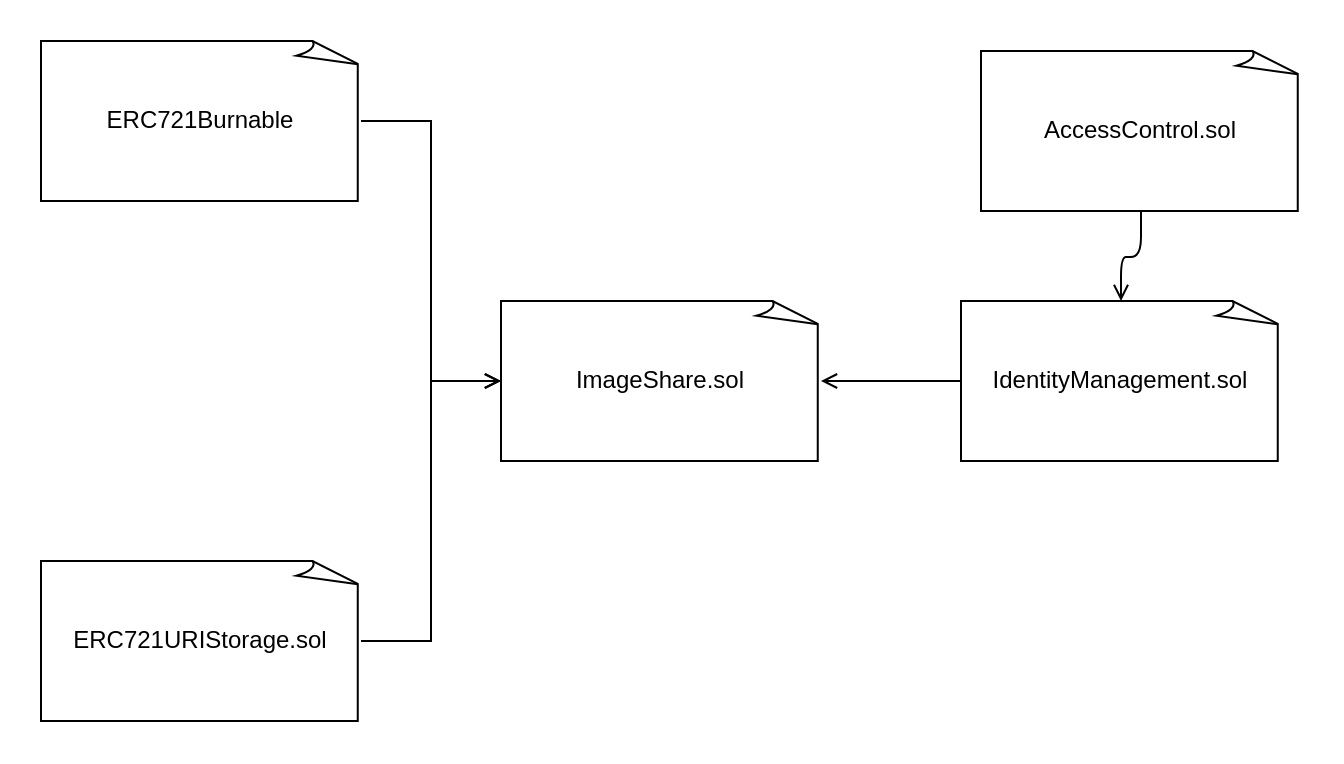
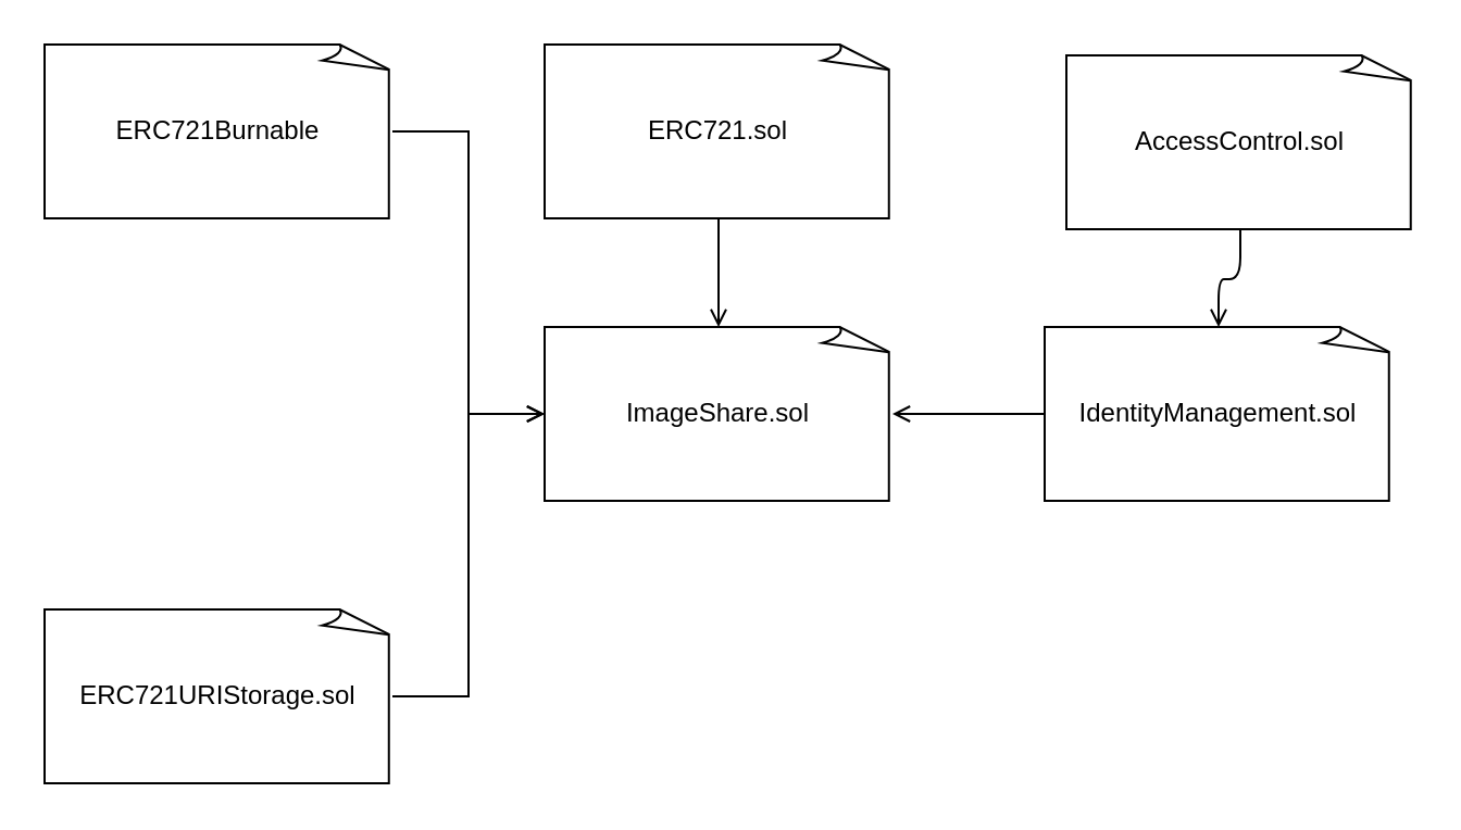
  <mxCell id="0" />
  <mxCell id="1" parent="0" />
  <mxCell id="2" value="ImageShare.sol" style="whiteSpace=wrap;html=1;shape=mxgraph.basic.document" vertex="1" parent="1"><mxGeometry x="250" y="150" width="160" height="80" as="geometry" /></mxCell>
  <mxCell id="3" value="IdentityManagement.sol" style="whiteSpace=wrap;html=1;shape=mxgraph.basic.document" vertex="1" parent="1"><mxGeometry x="480" y="150" width="160" height="80" as="geometry" /></mxCell>
  <mxCell id="4" value="AccessControl.sol" style="whiteSpace=wrap;html=1;shape=mxgraph.basic.document" vertex="1" parent="1"><mxGeometry x="490" y="25" width="160" height="80" as="geometry" /></mxCell>
+ <mxCell id="5" value="ERC721.sol" style="whiteSpace=wrap;html=1;shape=mxgraph.basic.document" vertex="1" parent="1"><mxGeometry x="250" y="20" width="160" height="80" as="geometry" /></mxCell>
  <mxCell id="6" value="ERC721URIStorage.sol" style="whiteSpace=wrap;html=1;shape=mxgraph.basic.document" vertex="1" parent="1"><mxGeometry x="20" y="280" width="160" height="80" as="geometry" /></mxCell>
  <mxCell id="7" value="ERC721Burnable" style="whiteSpace=wrap;html=1;shape=mxgraph.basic.document" vertex="1" parent="1"><mxGeometry x="20" y="20" width="160" height="80" as="geometry" /></mxCell>
  <mxCell id="8" value="" style="edgeStyle=elbowEdgeStyle;html=1;endArrow=open;elbow=vertical;endFill=1;exitX=0.5;exitY=1;exitDx=0;exitDy=0;exitPerimeter=0;entryX=0.5;entryY=0;entryDx=0;entryDy=0;entryPerimeter=0;" edge="1" parent="1" source="4" target="3"><mxGeometry width="160" relative="1" as="geometry"><mxPoint x="560" y="270" as="sourcePoint" /><mxPoint x="720" y="270" as="targetPoint" /></mxGeometry></mxCell>
  <mxCell id="9" value="" style="edgeStyle=elbowEdgeStyle;html=1;endArrow=open;elbow=vertical;endFill=1;exitX=0;exitY=0.5;exitDx=0;exitDy=0;exitPerimeter=0;entryX=1;entryY=0.5;entryDx=0;entryDy=0;entryPerimeter=0;" edge="1" parent="1" source="3" target="2"><mxGeometry width="160" relative="1" as="geometry"><mxPoint x="370" y="330" as="sourcePoint" /><mxPoint x="530" y="330" as="targetPoint" /><Array as="points"><mxPoint x="450" y="190" /></Array></mxGeometry></mxCell>
+ <mxCell id="10" value="" style="edgeStyle=elbowEdgeStyle;html=1;endArrow=open;elbow=vertical;endFill=1;exitX=0.5;exitY=1;exitDx=0;exitDy=0;exitPerimeter=0;" edge="1" parent="1" source="5" target="2"><mxGeometry width="160" relative="1" as="geometry"><mxPoint x="300" y="340" as="sourcePoint" /><mxPoint x="330" y="150" as="targetPoint" /></mxGeometry></mxCell>
  <mxCell id="11" value="" style="edgeStyle=elbowEdgeStyle;html=1;endArrow=open;endFill=1;exitX=1;exitY=0.5;exitDx=0;exitDy=0;exitPerimeter=0;rounded=0;" edge="1" parent="1" source="6"><mxGeometry width="160" relative="1" as="geometry"><mxPoint x="300" y="300" as="sourcePoint" /><mxPoint x="250" y="190" as="targetPoint" /></mxGeometry></mxCell>
  <mxCell id="12" value="" style="edgeStyle=elbowEdgeStyle;html=1;endArrow=open;endFill=1;exitX=1;exitY=0.5;exitDx=0;exitDy=0;exitPerimeter=0;rounded=0;" edge="1" parent="1" source="7"><mxGeometry width="160" relative="1" as="geometry"><mxPoint x="330" y="310" as="sourcePoint" /><mxPoint x="250" y="190" as="targetPoint" /></mxGeometry></mxCell>
